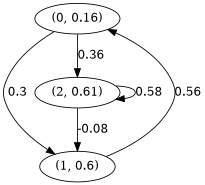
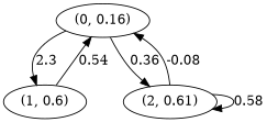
  digraph {
    n1 [label="(0, 0.16)"]
    n2 [label="(1, 0.6)"]
    n3 [label="(2, 0.61)"]
-   n1 -> n2 [label=0.3]
+   n1 -> n2 [label=2.3]
    n1 -> n3 [label=0.36]
-   n2 -> n1 [label=0.56]
-   n3 -> n2 [label=-0.08]
+   n2 -> n1 [label=0.54]
+   n3 -> n1 [label=-0.08]
    n3 -> n3 [label=0.58]
  }
